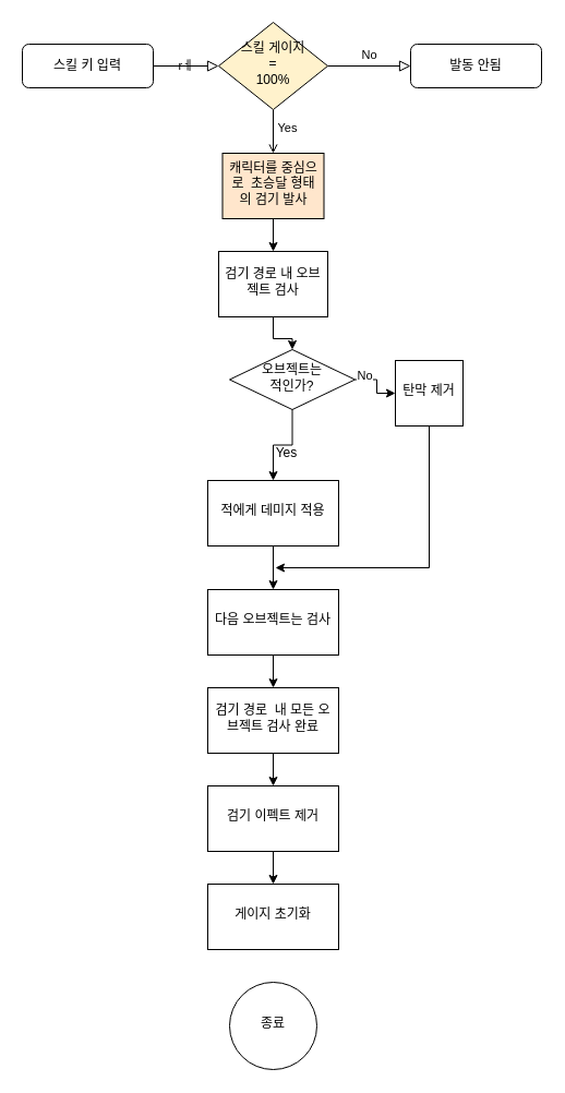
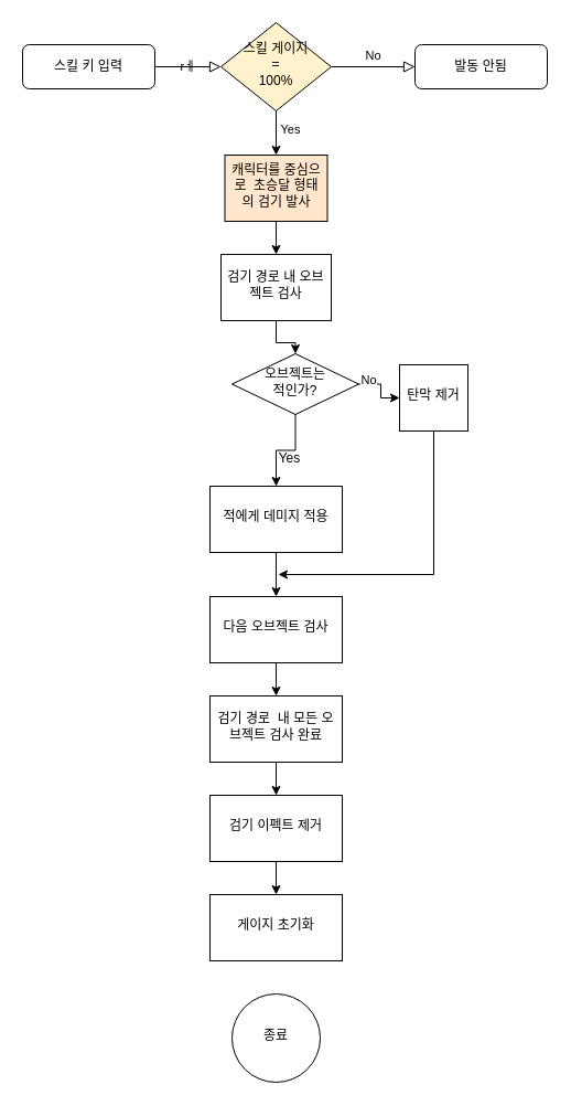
  <mxCell id="0" />
  <mxCell id="1" parent="0" />
  <mxCell id="2" value="rㅔ" style="rounded=0;html=1;jettySize=auto;orthogonalLoop=1;fontSize=11;endArrow=block;endFill=0;endSize=8;strokeWidth=1;shadow=0;labelBackgroundColor=none;edgeStyle=orthogonalEdgeStyle;" edge="1" parent="1" source="3" target="7"><mxGeometry relative="1" as="geometry" /></mxCell>
  <mxCell id="3" value="스킬 키 입력" style="rounded=1;whiteSpace=wrap;html=1;fontSize=12;glass=0;strokeWidth=1;shadow=0;" vertex="1" parent="1"><mxGeometry x="20" y="40" width="120" height="40" as="geometry" /></mxCell>
  <mxCell id="4" value="No" style="edgeStyle=orthogonalEdgeStyle;rounded=0;html=1;jettySize=auto;orthogonalLoop=1;fontSize=11;endArrow=block;endFill=0;endSize=8;strokeWidth=1;shadow=0;labelBackgroundColor=none;" edge="1" parent="1" source="7" target="8"><mxGeometry y="10" relative="1" as="geometry"><mxPoint as="offset" /></mxGeometry></mxCell>
- <mxCell id="5" value="" style="edgeStyle=orthogonalEdgeStyle;rounded=0;orthogonalLoop=1;jettySize=auto;html=1;endArrow=open;" edge="1" parent="1" source="7" target="10"><mxGeometry relative="1" as="geometry" /></mxCell>
+ <mxCell id="5" value="" style="edgeStyle=orthogonalEdgeStyle;rounded=0;orthogonalLoop=1;jettySize=auto;html=1;" edge="1" parent="1" source="7" target="10"><mxGeometry relative="1" as="geometry" /></mxCell>
  <mxCell id="6" value="Yes" style="edgeLabel;html=1;align=center;verticalAlign=middle;resizable=0;points=[];" vertex="1" connectable="0" parent="5"><mxGeometry x="-0.209" y="2" relative="1" as="geometry"><mxPoint x="10" as="offset" /></mxGeometry></mxCell>
  <mxCell id="7" value="스킬 게이지&lt;div&gt;=&lt;/div&gt;&lt;div&gt;100%&lt;/div&gt;" style="rhombus;whiteSpace=wrap;html=1;shadow=0;fontFamily=Helvetica;fontSize=12;align=center;strokeWidth=1;spacing=6;spacingTop=-4;fillColor=#fff2cc;" vertex="1" parent="1"><mxGeometry x="200" y="20" width="100" height="80" as="geometry" /></mxCell>
  <mxCell id="8" value="발동 안됨" style="rounded=1;whiteSpace=wrap;html=1;fontSize=12;glass=0;strokeWidth=1;shadow=0;" vertex="1" parent="1"><mxGeometry x="376" y="40" width="120" height="40" as="geometry" /></mxCell>
  <mxCell id="9" value="" style="edgeStyle=orthogonalEdgeStyle;rounded=0;orthogonalLoop=1;jettySize=auto;html=1;" edge="1" parent="1" source="10" target="12"><mxGeometry relative="1" as="geometry" /></mxCell>
  <mxCell id="10" value="캐릭터를 중심으로&amp;nbsp; 초승달 형태의 검기 발사" style="whiteSpace=wrap;html=1;shadow=0;strokeWidth=1;spacing=6;spacingTop=-4;fillColor=#ffe6cc;" vertex="1" parent="1"><mxGeometry x="203.5" y="140" width="93" height="60" as="geometry" /></mxCell>
  <mxCell id="11" value="" style="edgeStyle=orthogonalEdgeStyle;rounded=0;orthogonalLoop=1;jettySize=auto;html=1;" edge="1" parent="1" source="12" target="16"><mxGeometry relative="1" as="geometry" /></mxCell>
  <mxCell id="12" value="검기 경로 내 오브젝트 검사" style="whiteSpace=wrap;html=1;shadow=0;strokeWidth=1;spacing=6;spacingTop=-4;" vertex="1" parent="1"><mxGeometry x="200" y="230" width="100" height="60" as="geometry" /></mxCell>
  <mxCell id="13" value="" style="edgeStyle=orthogonalEdgeStyle;rounded=0;orthogonalLoop=1;jettySize=auto;html=1;" edge="1" parent="1" source="16" target="18"><mxGeometry relative="1" as="geometry" /></mxCell>
  <mxCell id="14" value="No" style="edgeLabel;html=1;align=center;verticalAlign=middle;resizable=0;points=[];" vertex="1" connectable="0" parent="13"><mxGeometry x="0.079" y="-1" relative="1" as="geometry"><mxPoint x="-11" y="-11" as="offset" /></mxGeometry></mxCell>
  <mxCell id="15" value="" style="edgeStyle=orthogonalEdgeStyle;rounded=0;orthogonalLoop=1;jettySize=auto;html=1;" edge="1" parent="1" source="16" target="20"><mxGeometry relative="1" as="geometry" /></mxCell>
  <mxCell id="16" value="오브젝트는&lt;div&gt;적인가?&lt;/div&gt;" style="rhombus;whiteSpace=wrap;html=1;shadow=0;strokeWidth=1;spacing=6;spacingTop=-4;" vertex="1" parent="1"><mxGeometry x="210" y="320" width="115" height="55" as="geometry" /></mxCell>
  <mxCell id="17" value="" style="edgeStyle=orthogonalEdgeStyle;rounded=0;orthogonalLoop=1;jettySize=auto;html=1;" edge="1" parent="1" source="18"><mxGeometry relative="1" as="geometry"><mxPoint x="252" y="520" as="targetPoint" /><Array as="points"><mxPoint x="393" y="520" /></Array></mxGeometry></mxCell>
  <mxCell id="18" value="탄막 제거" style="whiteSpace=wrap;html=1;shadow=0;strokeWidth=1;spacing=6;spacingTop=-4;" vertex="1" parent="1"><mxGeometry x="362" y="330" width="62" height="60" as="geometry" /></mxCell>
  <mxCell id="19" value="" style="edgeStyle=orthogonalEdgeStyle;rounded=0;orthogonalLoop=1;jettySize=auto;html=1;" edge="1" parent="1" source="20" target="23"><mxGeometry relative="1" as="geometry" /></mxCell>
  <mxCell id="20" value="적에게 데미지 적용" style="whiteSpace=wrap;html=1;shadow=0;strokeWidth=1;spacing=6;spacingTop=-4;" vertex="1" parent="1"><mxGeometry x="190" y="440" width="120" height="60" as="geometry" /></mxCell>
  <mxCell id="21" value="Yes" style="text;html=1;align=center;verticalAlign=middle;resizable=0;points=[];autosize=1;strokeColor=none;fillColor=none;" vertex="1" parent="1"><mxGeometry x="242" y="400" width="40" height="30" as="geometry" /></mxCell>
  <mxCell id="22" value="" style="edgeStyle=orthogonalEdgeStyle;rounded=0;orthogonalLoop=1;jettySize=auto;html=1;" edge="1" parent="1" source="23" target="25"><mxGeometry relative="1" as="geometry" /></mxCell>
- <mxCell id="23" value="다음 오브젝트는 검사" style="whiteSpace=wrap;html=1;shadow=0;strokeWidth=1;spacing=6;spacingTop=-4;" vertex="1" parent="1"><mxGeometry x="190" y="540" width="120" height="60" as="geometry" /></mxCell>
+ <mxCell id="23" value="다음 오브젝트 검사" style="whiteSpace=wrap;html=1;shadow=0;strokeWidth=1;spacing=6;spacingTop=-4;" vertex="1" parent="1"><mxGeometry x="190" y="540" width="120" height="60" as="geometry" /></mxCell>
  <mxCell id="24" value="" style="edgeStyle=orthogonalEdgeStyle;rounded=0;orthogonalLoop=1;jettySize=auto;html=1;" edge="1" parent="1" source="25" target="27"><mxGeometry relative="1" as="geometry" /></mxCell>
  <mxCell id="25" value="검기 경로&amp;nbsp; 내 모든 오브젝트 검사 완료" style="whiteSpace=wrap;html=1;shadow=0;strokeWidth=1;spacing=6;spacingTop=-4;" vertex="1" parent="1"><mxGeometry x="190" y="630" width="120" height="60" as="geometry" /></mxCell>
  <mxCell id="26" value="" style="edgeStyle=orthogonalEdgeStyle;rounded=0;orthogonalLoop=1;jettySize=auto;html=1;" edge="1" parent="1" source="27" target="28"><mxGeometry relative="1" as="geometry" /></mxCell>
  <mxCell id="27" value="검기 이펙트 제거" style="whiteSpace=wrap;html=1;shadow=0;strokeWidth=1;spacing=6;spacingTop=-4;" vertex="1" parent="1"><mxGeometry x="190" y="720" width="120" height="60" as="geometry" /></mxCell>
  <mxCell id="28" value="게이지 초기화" style="whiteSpace=wrap;html=1;shadow=0;strokeWidth=1;spacing=6;spacingTop=-4;" vertex="1" parent="1"><mxGeometry x="190" y="810" width="120" height="60" as="geometry" /></mxCell>
  <mxCell id="29" value="종료" style="ellipse;whiteSpace=wrap;html=1;shadow=0;strokeWidth=1;spacing=6;spacingTop=-4;" vertex="1" parent="1"><mxGeometry x="210" y="900" width="80" height="80" as="geometry" /></mxCell>
